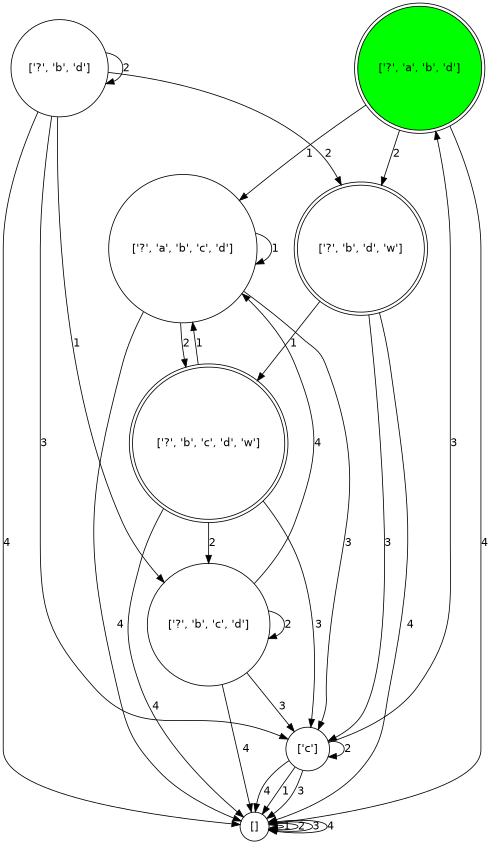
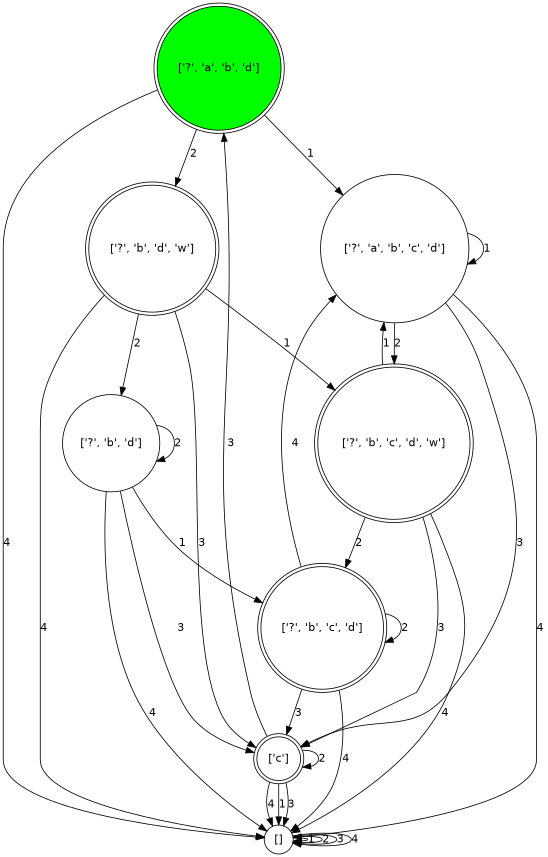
  digraph {
    fontname="DejaVu Sans"
    rankdir=TB
    node [fillcolor=white fontname="DejaVu Sans" shape=circle style=filled]
    edge [fontname="DejaVu Sans"]
    "['?', 'a', 'b', 'd']" [fillcolor=green shape=doublecircle]
    "['?', 'a', 'b', 'c', 'd']"
    "['?', 'b', 'd', 'w']" [shape=doublecircle]
    "[]"
-   "['c']"
+   "['c']" [shape=doublecircle]
    "['?', 'b', 'c', 'd', 'w']" [shape=doublecircle]
    "['?', 'b', 'd']"
-   "['?', 'b', 'c', 'd']"
+   "['?', 'b', 'c', 'd']" [shape=doublecircle]
    "['?', 'a', 'b', 'd']" -> "['?', 'a', 'b', 'c', 'd']" [label=1]
    "['?', 'a', 'b', 'd']" -> "['?', 'b', 'd', 'w']" [label=2]
    "['?', 'a', 'b', 'd']" -> "[]" [label=4]
    "['?', 'a', 'b', 'c', 'd']" -> "['?', 'a', 'b', 'c', 'd']" [label=1]
    "['?', 'a', 'b', 'c', 'd']" -> "[]" [label=4]
    "['?', 'a', 'b', 'c', 'd']" -> "['c']" [label=3]
    "['?', 'a', 'b', 'c', 'd']" -> "['?', 'b', 'c', 'd', 'w']" [label=2]
    "['?', 'b', 'd', 'w']" -> "[]" [label=4]
    "['?', 'b', 'd', 'w']" -> "['c']" [label=3]
    "['?', 'b', 'd', 'w']" -> "['?', 'b', 'c', 'd', 'w']" [label=1]
-   "['?', 'b', 'd']" -> "['?', 'b', 'd', 'w']" [label=2]
+   "['?', 'b', 'd', 'w']" -> "['?', 'b', 'd']" [label=2]
    "[]" -> "[]" [label=1]
    "[]" -> "[]" [label=2]
    "[]" -> "[]" [label=3]
    "[]" -> "[]" [label=4]
    "['c']" -> "['?', 'a', 'b', 'd']" [label=3]
    "['c']" -> "[]" [label=1]
    "['c']" -> "[]" [label=3]
    "['c']" -> "[]" [label=4]
    "['c']" -> "['c']" [label=2]
    "['?', 'b', 'c', 'd', 'w']" -> "['?', 'a', 'b', 'c', 'd']" [label=1]
    "['?', 'b', 'c', 'd', 'w']" -> "[]" [label=4]
    "['?', 'b', 'c', 'd', 'w']" -> "['c']" [label=3]
    "['?', 'b', 'c', 'd', 'w']" -> "['?', 'b', 'c', 'd']" [label=2]
    "['?', 'b', 'd']" -> "[]" [label=4]
    "['?', 'b', 'd']" -> "['c']" [label=3]
    "['?', 'b', 'd']" -> "['?', 'b', 'd']" [label=2]
    "['?', 'b', 'd']" -> "['?', 'b', 'c', 'd']" [label=1]
    "['?', 'b', 'c', 'd']" -> "['?', 'a', 'b', 'c', 'd']" [label=4]
    "['?', 'b', 'c', 'd']" -> "[]" [label=4]
    "['?', 'b', 'c', 'd']" -> "['c']" [label=3]
    "['?', 'b', 'c', 'd']" -> "['?', 'b', 'c', 'd']" [label=2]
  }
